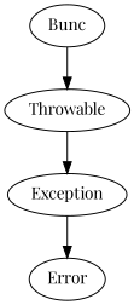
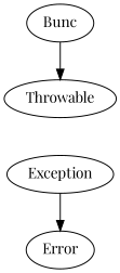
  digraph {
    fontname="Playfair Display"
    node [fontname="Playfair Display" group=errorexception]
    edge [fontname="Playfair Display" weight=2]
    Exception
    Error
    Throwable [group=throwable]
    Bunc [group=""]
    subgraph sub_1 {
      rank=same
      Exception
    }
    Exception -> Error
-   Throwable -> Exception
    Bunc -> Throwable [weight=""]
  }
